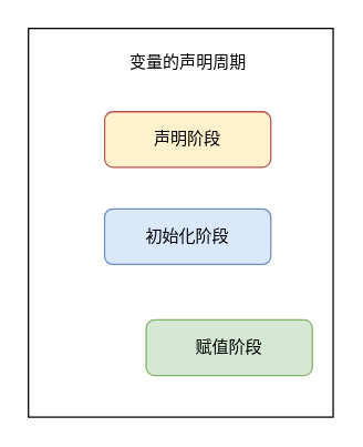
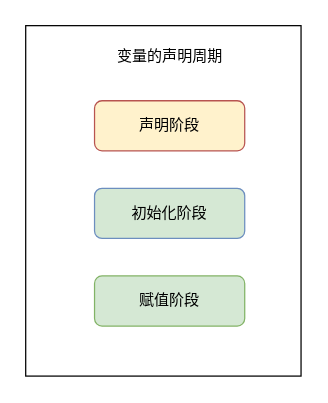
  <mxCell id="0" />
  <mxCell id="1" parent="0" />
  <mxCell id="2" value="" style="rounded=0;whiteSpace=wrap;html=1;" vertex="1" parent="1"><mxGeometry x="20" y="20" width="220" height="280" as="geometry" /></mxCell>
  <mxCell id="3" value="变量的声明周期" style="text;html=1;align=center;verticalAlign=middle;resizable=0;points=[];autosize=1;strokeColor=none;fillColor=none;" vertex="1" parent="1"><mxGeometry x="80" y="30" width="110" height="30" as="geometry" /></mxCell>
  <mxCell id="4" value="声明阶段" style="rounded=1;whiteSpace=wrap;html=1;fillColor=#fff2cc;strokeColor=#b85450;" vertex="1" parent="1"><mxGeometry x="75" y="80" width="120" height="40" as="geometry" /></mxCell>
- <mxCell id="5" value="初始化阶段" style="rounded=1;whiteSpace=wrap;html=1;fillColor=#dae8fc;strokeColor=#6c8ebf;" vertex="1" parent="1"><mxGeometry x="75" y="150" width="120" height="40" as="geometry" /></mxCell>
- <mxCell id="6" value="赋值阶段" style="rounded=1;whiteSpace=wrap;html=1;fillColor=#d5e8d4;strokeColor=#82b366;" vertex="1" parent="1"><mxGeometry x="105" y="230" width="120" height="40" as="geometry" /></mxCell>
+ <mxCell id="5" value="初始化阶段" style="rounded=1;whiteSpace=wrap;html=1;fillColor=#d5e8d4;strokeColor=#6c8ebf;" vertex="1" parent="1"><mxGeometry x="75" y="150" width="120" height="40" as="geometry" /></mxCell>
+ <mxCell id="6" value="赋值阶段" style="rounded=1;whiteSpace=wrap;html=1;fillColor=#d5e8d4;strokeColor=#82b366;" vertex="1" parent="1"><mxGeometry x="75" y="220" width="120" height="40" as="geometry" /></mxCell>
